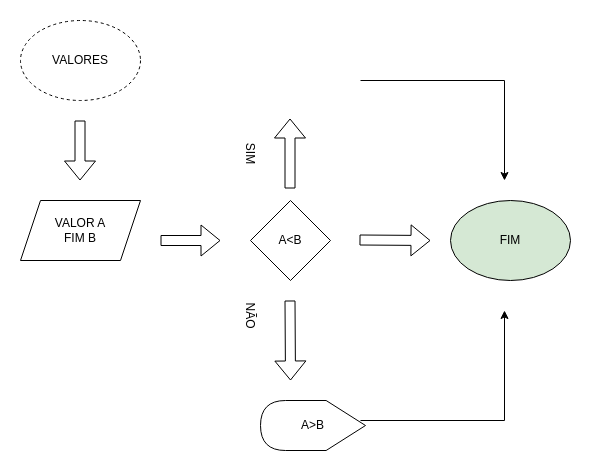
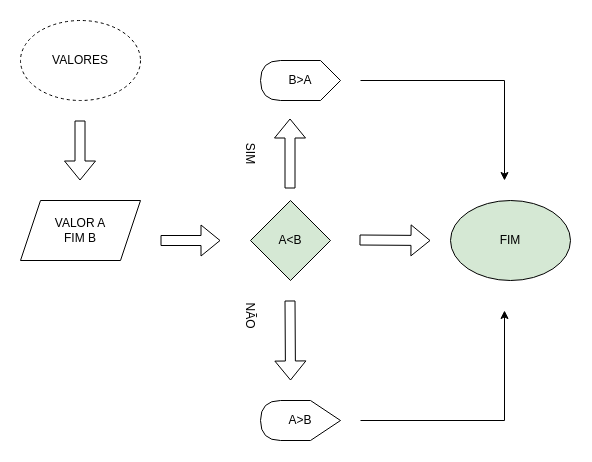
  <mxCell id="0" />
  <mxCell id="1" parent="0" />
  <mxCell id="2" value="VALORES" style="ellipse;whiteSpace=wrap;html=1;strokeColor=default;dashed=1;" vertex="1" parent="1"><mxGeometry x="20" y="20" width="120" height="80" as="geometry" /></mxCell>
  <mxCell id="3" value="" style="shape=flexArrow;endArrow=classic;html=1;rounded=0;" edge="1" parent="1"><mxGeometry width="50" height="50" relative="1" as="geometry"><mxPoint x="79.5" y="120" as="sourcePoint" /><mxPoint x="79.5" y="180" as="targetPoint" /></mxGeometry></mxCell>
  <mxCell id="4" value="VALOR A&lt;div&gt;FIM B&lt;/div&gt;" style="shape=parallelogram;perimeter=parallelogramPerimeter;whiteSpace=wrap;html=1;fixedSize=1;" vertex="1" parent="1"><mxGeometry x="20" y="200" width="120" height="60" as="geometry" /></mxCell>
  <mxCell id="5" value="" style="shape=flexArrow;endArrow=classic;html=1;rounded=0;" edge="1" parent="1"><mxGeometry width="50" height="50" relative="1" as="geometry"><mxPoint x="160" y="240" as="sourcePoint" /><mxPoint x="220" y="240" as="targetPoint" /></mxGeometry></mxCell>
- <mxCell id="6" value="A&amp;lt;B" style="rhombus;whiteSpace=wrap;html=1;" vertex="1" parent="1"><mxGeometry x="250" y="200" width="80" height="80" as="geometry" /></mxCell>
+ <mxCell id="6" value="A&amp;lt;B" style="rhombus;whiteSpace=wrap;html=1;fillColor=#d5e8d4;" vertex="1" parent="1"><mxGeometry x="250" y="200" width="80" height="80" as="geometry" /></mxCell>
  <mxCell id="7" value="" style="shape=flexArrow;endArrow=classic;html=1;rounded=0;" edge="1" parent="1"><mxGeometry width="50" height="50" relative="1" as="geometry"><mxPoint x="289.5" y="188" as="sourcePoint" /><mxPoint x="289.5" y="118" as="targetPoint" /></mxGeometry></mxCell>
  <mxCell id="8" value="SIM" style="text;html=1;align=center;verticalAlign=middle;resizable=0;points=[];autosize=1;strokeColor=none;fillColor=none;rotation=90;" vertex="1" parent="1"><mxGeometry x="230" y="138" width="40" height="30" as="geometry" /></mxCell>
  <mxCell id="9" value="" style="shape=flexArrow;endArrow=classic;html=1;rounded=0;" edge="1" parent="1"><mxGeometry width="50" height="50" relative="1" as="geometry"><mxPoint x="289.5" y="300" as="sourcePoint" /><mxPoint x="290" y="380" as="targetPoint" /></mxGeometry></mxCell>
  <mxCell id="10" value="NÃO" style="text;html=1;align=center;verticalAlign=middle;resizable=0;points=[];autosize=1;strokeColor=none;fillColor=none;rotation=90;" vertex="1" parent="1"><mxGeometry x="225" y="300" width="50" height="30" as="geometry" /></mxCell>
- <mxCell id="12" value="A&amp;gt;B" style="shape=display;whiteSpace=wrap;html=1;direction=west;size=0.375;" vertex="1" parent="1"><mxGeometry x="260" y="400" width="105" height="50" as="geometry" /></mxCell>
+ <mxCell id="11" value="B&amp;gt;A" style="shape=display;whiteSpace=wrap;html=1;direction=west;" vertex="1" parent="1"><mxGeometry x="260" y="60" width="80" height="40" as="geometry" /></mxCell>
+ <mxCell id="12" value="A&amp;gt;B" style="shape=display;whiteSpace=wrap;html=1;direction=west;size=0.375;" vertex="1" parent="1"><mxGeometry x="260" y="400" width="80" height="40" as="geometry" /></mxCell>
  <mxCell id="13" value="FIM" style="ellipse;whiteSpace=wrap;html=1;fillColor=#d5e8d4;" vertex="1" parent="1"><mxGeometry x="450" y="200" width="120" height="80" as="geometry" /></mxCell>
  <mxCell id="14" value="" style="shape=flexArrow;endArrow=classic;html=1;rounded=0;" edge="1" parent="1"><mxGeometry width="50" height="50" relative="1" as="geometry"><mxPoint x="359" y="239.5" as="sourcePoint" /><mxPoint x="430" y="240" as="targetPoint" /></mxGeometry></mxCell>
  <mxCell id="15" value="" style="endArrow=classic;html=1;rounded=0;" edge="1" parent="1"><mxGeometry width="50" height="50" relative="1" as="geometry"><mxPoint x="360" y="80" as="sourcePoint" /><mxPoint x="504" y="180" as="targetPoint" /><Array as="points"><mxPoint x="504" y="80" /></Array></mxGeometry></mxCell>
  <mxCell id="16" value="" style="endArrow=classic;html=1;rounded=0;" edge="1" parent="1"><mxGeometry width="50" height="50" relative="1" as="geometry"><mxPoint x="360" y="420" as="sourcePoint" /><mxPoint x="504" y="310" as="targetPoint" /><Array as="points"><mxPoint x="504" y="420" /></Array></mxGeometry></mxCell>
